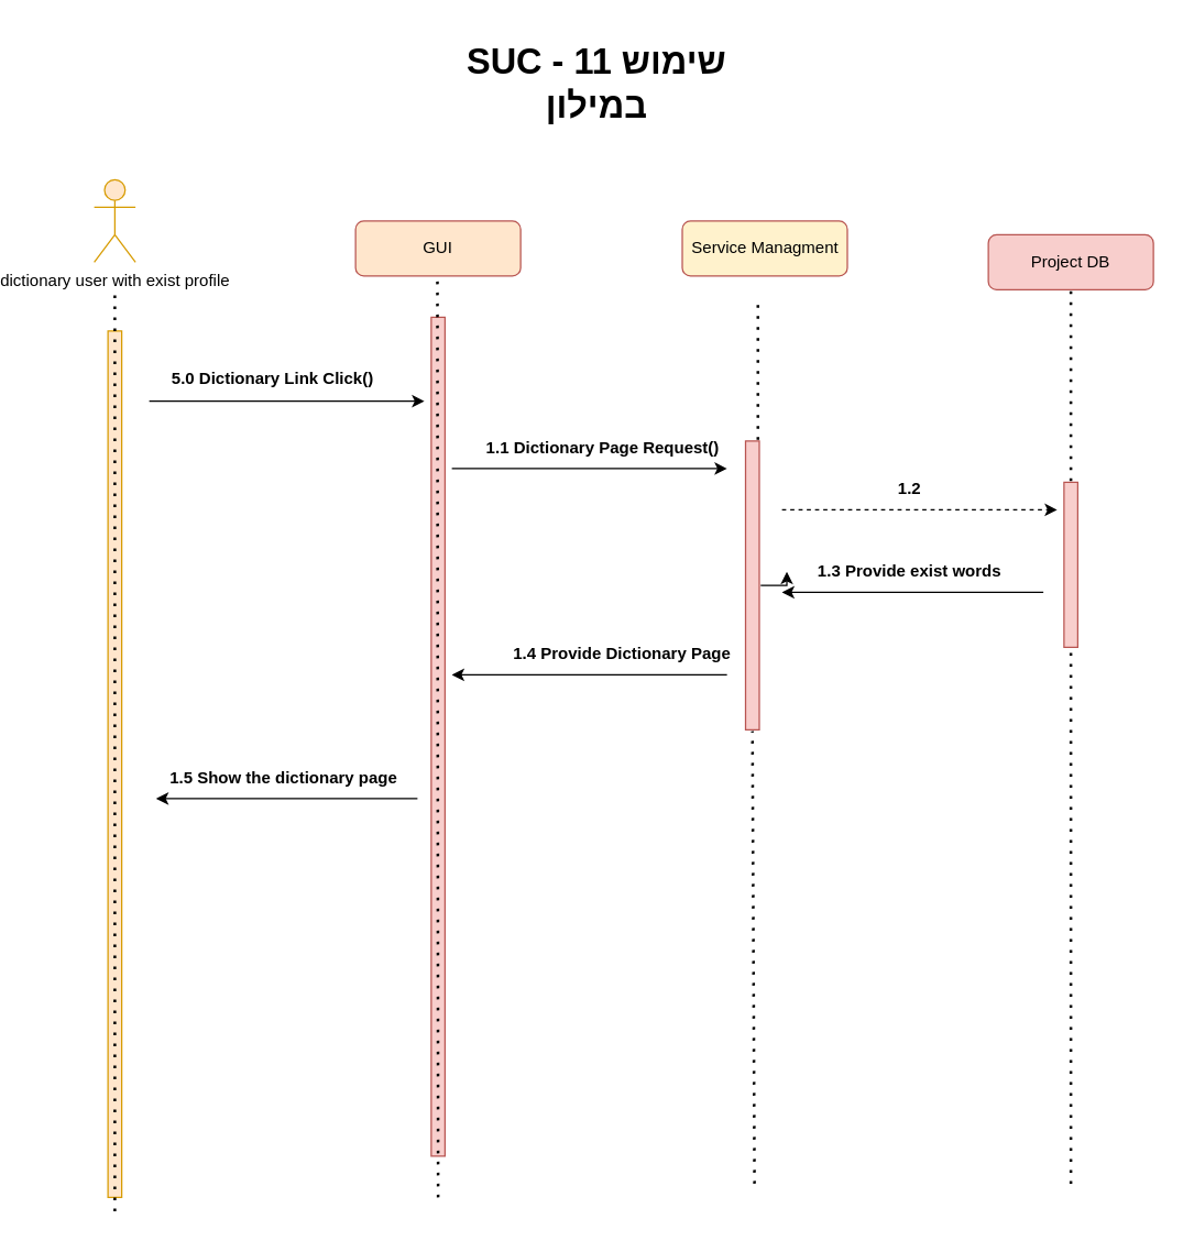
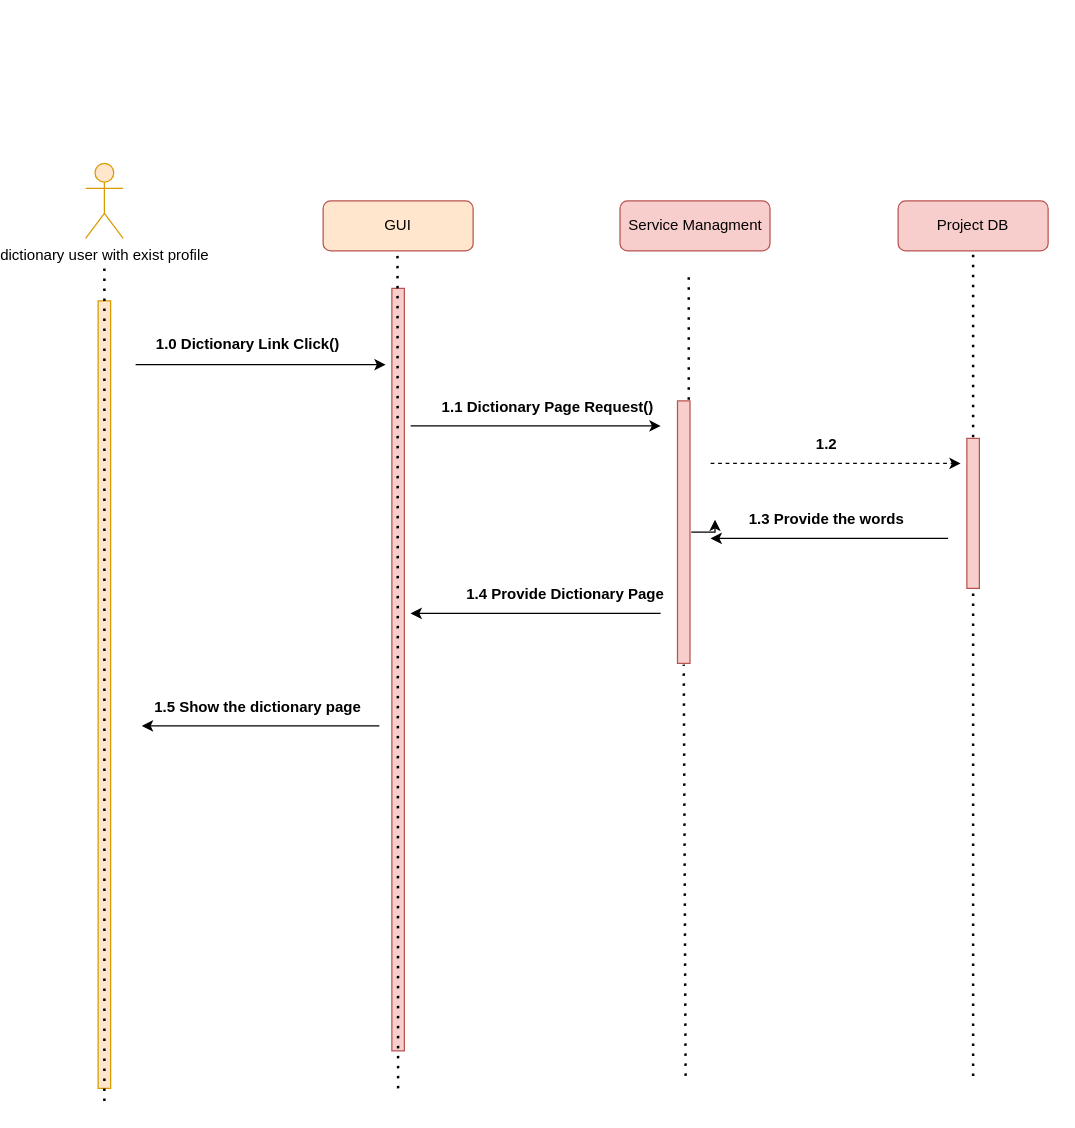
  <mxCell id="0" />
  <mxCell id="1" parent="0" />
- <mxCell id="2" value="Service Managment" style="rounded=1;whiteSpace=wrap;html=1;fillColor=#fff2cc;strokeColor=#b85450;" parent="1" vertex="1"><mxGeometry x="447.5" y="160" width="120" height="40" as="geometry" /></mxCell>
+ <mxCell id="2" value="Service Managment" style="rounded=1;whiteSpace=wrap;html=1;fillColor=#f8cecc;strokeColor=#b85450;" parent="1" vertex="1"><mxGeometry x="447.5" y="160" width="120" height="40" as="geometry" /></mxCell>
  <mxCell id="3" value="dictionary user with exist profile" style="shape=umlActor;verticalLabelPosition=bottom;verticalAlign=top;html=1;outlineConnect=0;fillColor=#ffe6cc;strokeColor=#d79b00;" parent="1" vertex="1"><mxGeometry x="20" y="130" width="30" height="60" as="geometry" /></mxCell>
- <mxCell id="4" value="SUC - 11 שימוש במילון" style="text;html=1;strokeColor=none;fillColor=none;align=center;verticalAlign=middle;whiteSpace=wrap;rounded=0;fontStyle=1;fontSize=26;" parent="1" vertex="1"><mxGeometry x="257.5" y="20" width="255" height="80" as="geometry" /></mxCell>
  <mxCell id="5" value="" style="endArrow=classic;html=1;rounded=0;fontSize=14;" parent="1" edge="1"><mxGeometry width="50" height="50" relative="1" as="geometry"><mxPoint x="60" y="291" as="sourcePoint" /><mxPoint x="260" y="291" as="targetPoint" /></mxGeometry></mxCell>
- <mxCell id="6" value="&lt;font style=&quot;font-size: 12px&quot;&gt;5.0 Dictionary Link Click()&lt;/font&gt;" style="text;html=1;strokeColor=none;fillColor=none;align=center;verticalAlign=middle;whiteSpace=wrap;rounded=0;shadow=0;glass=0;sketch=0;fontSize=12;fontStyle=1" parent="1" vertex="1"><mxGeometry x="60" y="270" width="180" height="10" as="geometry" /></mxCell>
+ <mxCell id="6" value="&lt;font style=&quot;font-size: 12px&quot;&gt;1.0 Dictionary Link Click()&lt;/font&gt;" style="text;html=1;strokeColor=none;fillColor=none;align=center;verticalAlign=middle;whiteSpace=wrap;rounded=0;shadow=0;glass=0;sketch=0;fontSize=12;fontStyle=1" parent="1" vertex="1"><mxGeometry x="60" y="270" width="180" height="10" as="geometry" /></mxCell>
  <mxCell id="7" value="GUI" style="rounded=1;whiteSpace=wrap;html=1;fillColor=#ffe6cc;strokeColor=#b85450;" parent="1" vertex="1"><mxGeometry x="210" y="160" width="120" height="40" as="geometry" /></mxCell>
  <mxCell id="8" value="" style="html=1;points=[];perimeter=orthogonalPerimeter;fontSize=14;fillColor=#f8cecc;strokeColor=#b85450;perimeterSpacing=1;rounded=0;shadow=0;glass=0;sketch=0;" parent="1" vertex="1"><mxGeometry x="265" y="230" width="10" height="610" as="geometry" /></mxCell>
  <mxCell id="9" value="" style="endArrow=classic;html=1;rounded=0;fontSize=14;" parent="1" edge="1"><mxGeometry width="50" height="50" relative="1" as="geometry"><mxPoint x="280" y="340" as="sourcePoint" /><mxPoint x="480" y="340" as="targetPoint" /></mxGeometry></mxCell>
  <mxCell id="10" value="&lt;font style=&quot;font-size: 12px&quot;&gt;1.1 Dictionary Page Request()&lt;/font&gt;" style="text;html=1;strokeColor=none;fillColor=none;align=center;verticalAlign=middle;whiteSpace=wrap;rounded=0;shadow=0;glass=0;sketch=0;fontSize=12;fontStyle=1" parent="1" vertex="1"><mxGeometry x="290" y="320" width="200" height="10" as="geometry" /></mxCell>
  <mxCell id="11" value="" style="html=1;points=[];perimeter=orthogonalPerimeter;fontSize=14;fillColor=#ffe6cc;strokeColor=#d79b00;perimeterSpacing=1;rounded=0;shadow=0;glass=0;sketch=0;" parent="1" vertex="1"><mxGeometry x="30" y="240" width="10" height="630" as="geometry" /></mxCell>
- <mxCell id="12" value="Project DB" style="rounded=1;whiteSpace=wrap;html=1;fillColor=#f8cecc;strokeColor=#b85450;" parent="1" vertex="1"><mxGeometry x="670" y="170" width="120" height="40" as="geometry" /></mxCell>
+ <mxCell id="12" value="Project DB" style="rounded=1;whiteSpace=wrap;html=1;fillColor=#f8cecc;strokeColor=#b85450;" parent="1" vertex="1"><mxGeometry x="670" y="160" width="120" height="40" as="geometry" /></mxCell>
  <mxCell id="13" value="" style="endArrow=none;dashed=1;html=1;dashPattern=1 3;strokeWidth=2;rounded=0;fontSize=14;entryX=0.5;entryY=1;entryDx=0;entryDy=0;startArrow=none;" parent="1" source="15" target="12" edge="1"><mxGeometry width="50" height="50" relative="1" as="geometry"><mxPoint x="730" y="610" as="sourcePoint" /><mxPoint x="750" y="290" as="targetPoint" /></mxGeometry></mxCell>
  <mxCell id="14" value="" style="endArrow=classic;html=1;rounded=0;fontSize=14;" parent="1" edge="1"><mxGeometry width="50" height="50" relative="1" as="geometry"><mxPoint x="710" y="430" as="sourcePoint" /><mxPoint x="520" y="430" as="targetPoint" /></mxGeometry></mxCell>
  <mxCell id="15" value="" style="html=1;points=[];perimeter=orthogonalPerimeter;fontSize=14;fillColor=#f8cecc;strokeColor=#b85450;perimeterSpacing=1;rounded=0;shadow=0;glass=0;sketch=0;" parent="1" vertex="1"><mxGeometry x="725" y="350" width="10" height="120" as="geometry" /></mxCell>
  <mxCell id="16" value="" style="endArrow=none;dashed=1;html=1;dashPattern=1 3;strokeWidth=2;rounded=0;fontSize=14;entryX=0.5;entryY=1;entryDx=0;entryDy=0;startArrow=none;" parent="1" target="15" edge="1"><mxGeometry width="50" height="50" relative="1" as="geometry"><mxPoint x="730" y="860" as="sourcePoint" /><mxPoint x="730" y="200" as="targetPoint" /></mxGeometry></mxCell>
  <mxCell id="17" value="" style="endArrow=classic;html=1;rounded=0;fontSize=14;dashed=1;" parent="1" edge="1"><mxGeometry width="50" height="50" relative="1" as="geometry"><mxPoint x="520" y="370" as="sourcePoint" /><mxPoint x="720" y="370" as="targetPoint" /></mxGeometry></mxCell>
  <mxCell id="18" value="&lt;font style=&quot;font-size: 12px&quot;&gt;1.2&lt;/font&gt;" style="text;html=1;strokeColor=none;fillColor=none;align=center;verticalAlign=middle;whiteSpace=wrap;rounded=0;shadow=0;glass=0;sketch=0;fontSize=12;fontStyle=1" parent="1" vertex="1"><mxGeometry x="512.5" y="350" width="200" height="10" as="geometry" /></mxCell>
- <mxCell id="19" value="&lt;font style=&quot;font-size: 12px&quot;&gt;1.3 Provide exist words&lt;/font&gt;" style="text;html=1;strokeColor=none;fillColor=none;align=center;verticalAlign=middle;whiteSpace=wrap;rounded=0;shadow=0;glass=0;sketch=0;fontSize=12;fontStyle=1" parent="1" vertex="1"><mxGeometry x="512.5" y="410" width="200" height="10" as="geometry" /></mxCell>
+ <mxCell id="19" value="&lt;font style=&quot;font-size: 12px&quot;&gt;1.3 Provide the words&lt;/font&gt;" style="text;html=1;strokeColor=none;fillColor=none;align=center;verticalAlign=middle;whiteSpace=wrap;rounded=0;shadow=0;glass=0;sketch=0;fontSize=12;fontStyle=1" parent="1" vertex="1"><mxGeometry x="512.5" y="410" width="200" height="10" as="geometry" /></mxCell>
  <mxCell id="20" value="" style="endArrow=classic;html=1;rounded=0;fontSize=14;" parent="1" edge="1"><mxGeometry width="50" height="50" relative="1" as="geometry"><mxPoint x="480" y="490" as="sourcePoint" /><mxPoint x="280" y="490" as="targetPoint" /></mxGeometry></mxCell>
  <mxCell id="21" value="&lt;font style=&quot;font-size: 12px&quot;&gt;1.4 Provide Dictionary Page&lt;/font&gt;" style="text;html=1;strokeColor=none;fillColor=none;align=center;verticalAlign=middle;whiteSpace=wrap;rounded=0;shadow=0;glass=0;sketch=0;fontSize=12;fontStyle=1" parent="1" vertex="1"><mxGeometry x="303.5" y="470" width="200" height="10" as="geometry" /></mxCell>
  <mxCell id="22" value="" style="endArrow=classic;html=1;rounded=0;fontSize=14;" parent="1" edge="1"><mxGeometry width="50" height="50" relative="1" as="geometry"><mxPoint x="255" y="580" as="sourcePoint" /><mxPoint x="65" y="580" as="targetPoint" /></mxGeometry></mxCell>
  <mxCell id="23" value="&lt;font style=&quot;font-size: 12px&quot;&gt;1.5 Show the dictionary page&lt;/font&gt;" style="text;html=1;strokeColor=none;fillColor=none;align=center;verticalAlign=middle;whiteSpace=wrap;rounded=0;shadow=0;glass=0;sketch=0;fontSize=12;fontStyle=1" parent="1" vertex="1"><mxGeometry x="57.5" y="560" width="200" height="10" as="geometry" /></mxCell>
  <mxCell id="24" value="" style="endArrow=none;dashed=1;html=1;dashPattern=1 3;strokeWidth=2;rounded=0;fontSize=14;entryX=0.5;entryY=1;entryDx=0;entryDy=0;startArrow=none;" parent="1" source="28" edge="1"><mxGeometry width="50" height="50" relative="1" as="geometry"><mxPoint x="500" y="860" as="sourcePoint" /><mxPoint x="502.5" y="220" as="targetPoint" /></mxGeometry></mxCell>
  <mxCell id="25" value="" style="endArrow=none;dashed=1;html=1;dashPattern=1 3;strokeWidth=2;rounded=0;fontSize=14;entryX=0.5;entryY=1;entryDx=0;entryDy=0;startArrow=none;" parent="1" edge="1"><mxGeometry width="50" height="50" relative="1" as="geometry"><mxPoint x="270" y="870" as="sourcePoint" /><mxPoint x="269.5" y="201" as="targetPoint" /></mxGeometry></mxCell>
  <mxCell id="26" value="" style="endArrow=none;dashed=1;html=1;dashPattern=1 3;strokeWidth=2;rounded=0;fontSize=14;startArrow=none;" parent="1" edge="1"><mxGeometry width="50" height="50" relative="1" as="geometry"><mxPoint x="35" y="880" as="sourcePoint" /><mxPoint x="35" y="210" as="targetPoint" /></mxGeometry></mxCell>
  <mxCell id="27" value="" style="edgeStyle=orthogonalEdgeStyle;rounded=0;orthogonalLoop=1;jettySize=auto;html=1;" parent="1" source="28" target="19" edge="1"><mxGeometry relative="1" as="geometry" /></mxCell>
  <mxCell id="28" value="" style="html=1;points=[];perimeter=orthogonalPerimeter;fontSize=14;fillColor=#f8cecc;strokeColor=#b85450;perimeterSpacing=1;rounded=0;shadow=0;glass=0;sketch=0;" parent="1" vertex="1"><mxGeometry x="493.5" y="320" width="10" height="210" as="geometry" /></mxCell>
  <mxCell id="29" value="" style="endArrow=none;dashed=1;html=1;dashPattern=1 3;strokeWidth=2;rounded=0;fontSize=14;entryX=0.5;entryY=1;entryDx=0;entryDy=0;startArrow=none;" parent="1" target="28" edge="1"><mxGeometry width="50" height="50" relative="1" as="geometry"><mxPoint x="500" y="860" as="sourcePoint" /><mxPoint x="502.5" y="220" as="targetPoint" /></mxGeometry></mxCell>
